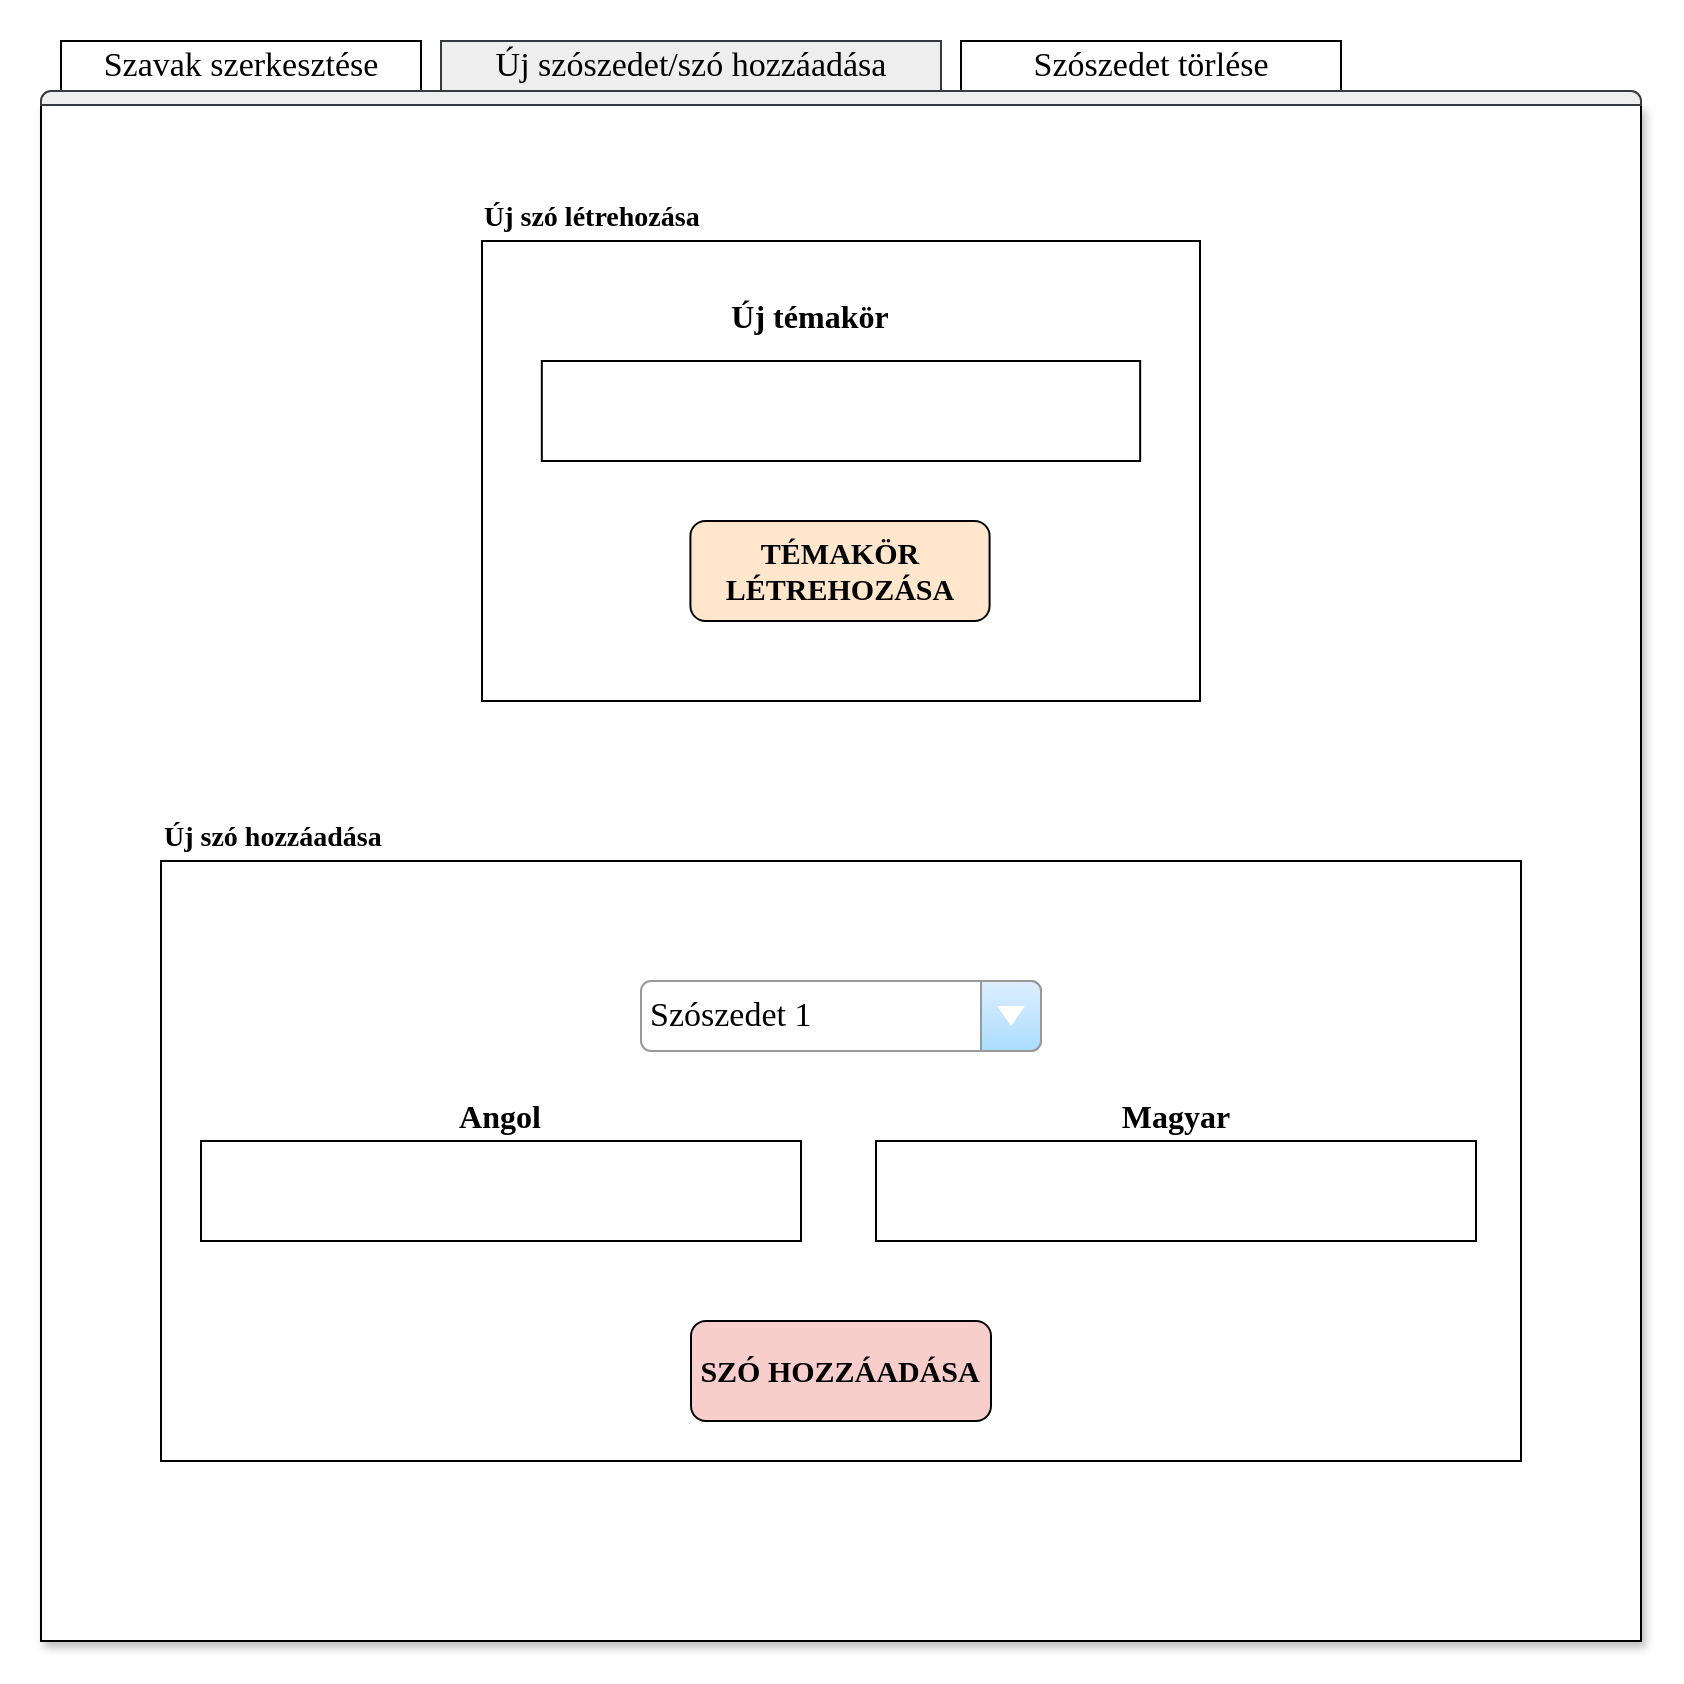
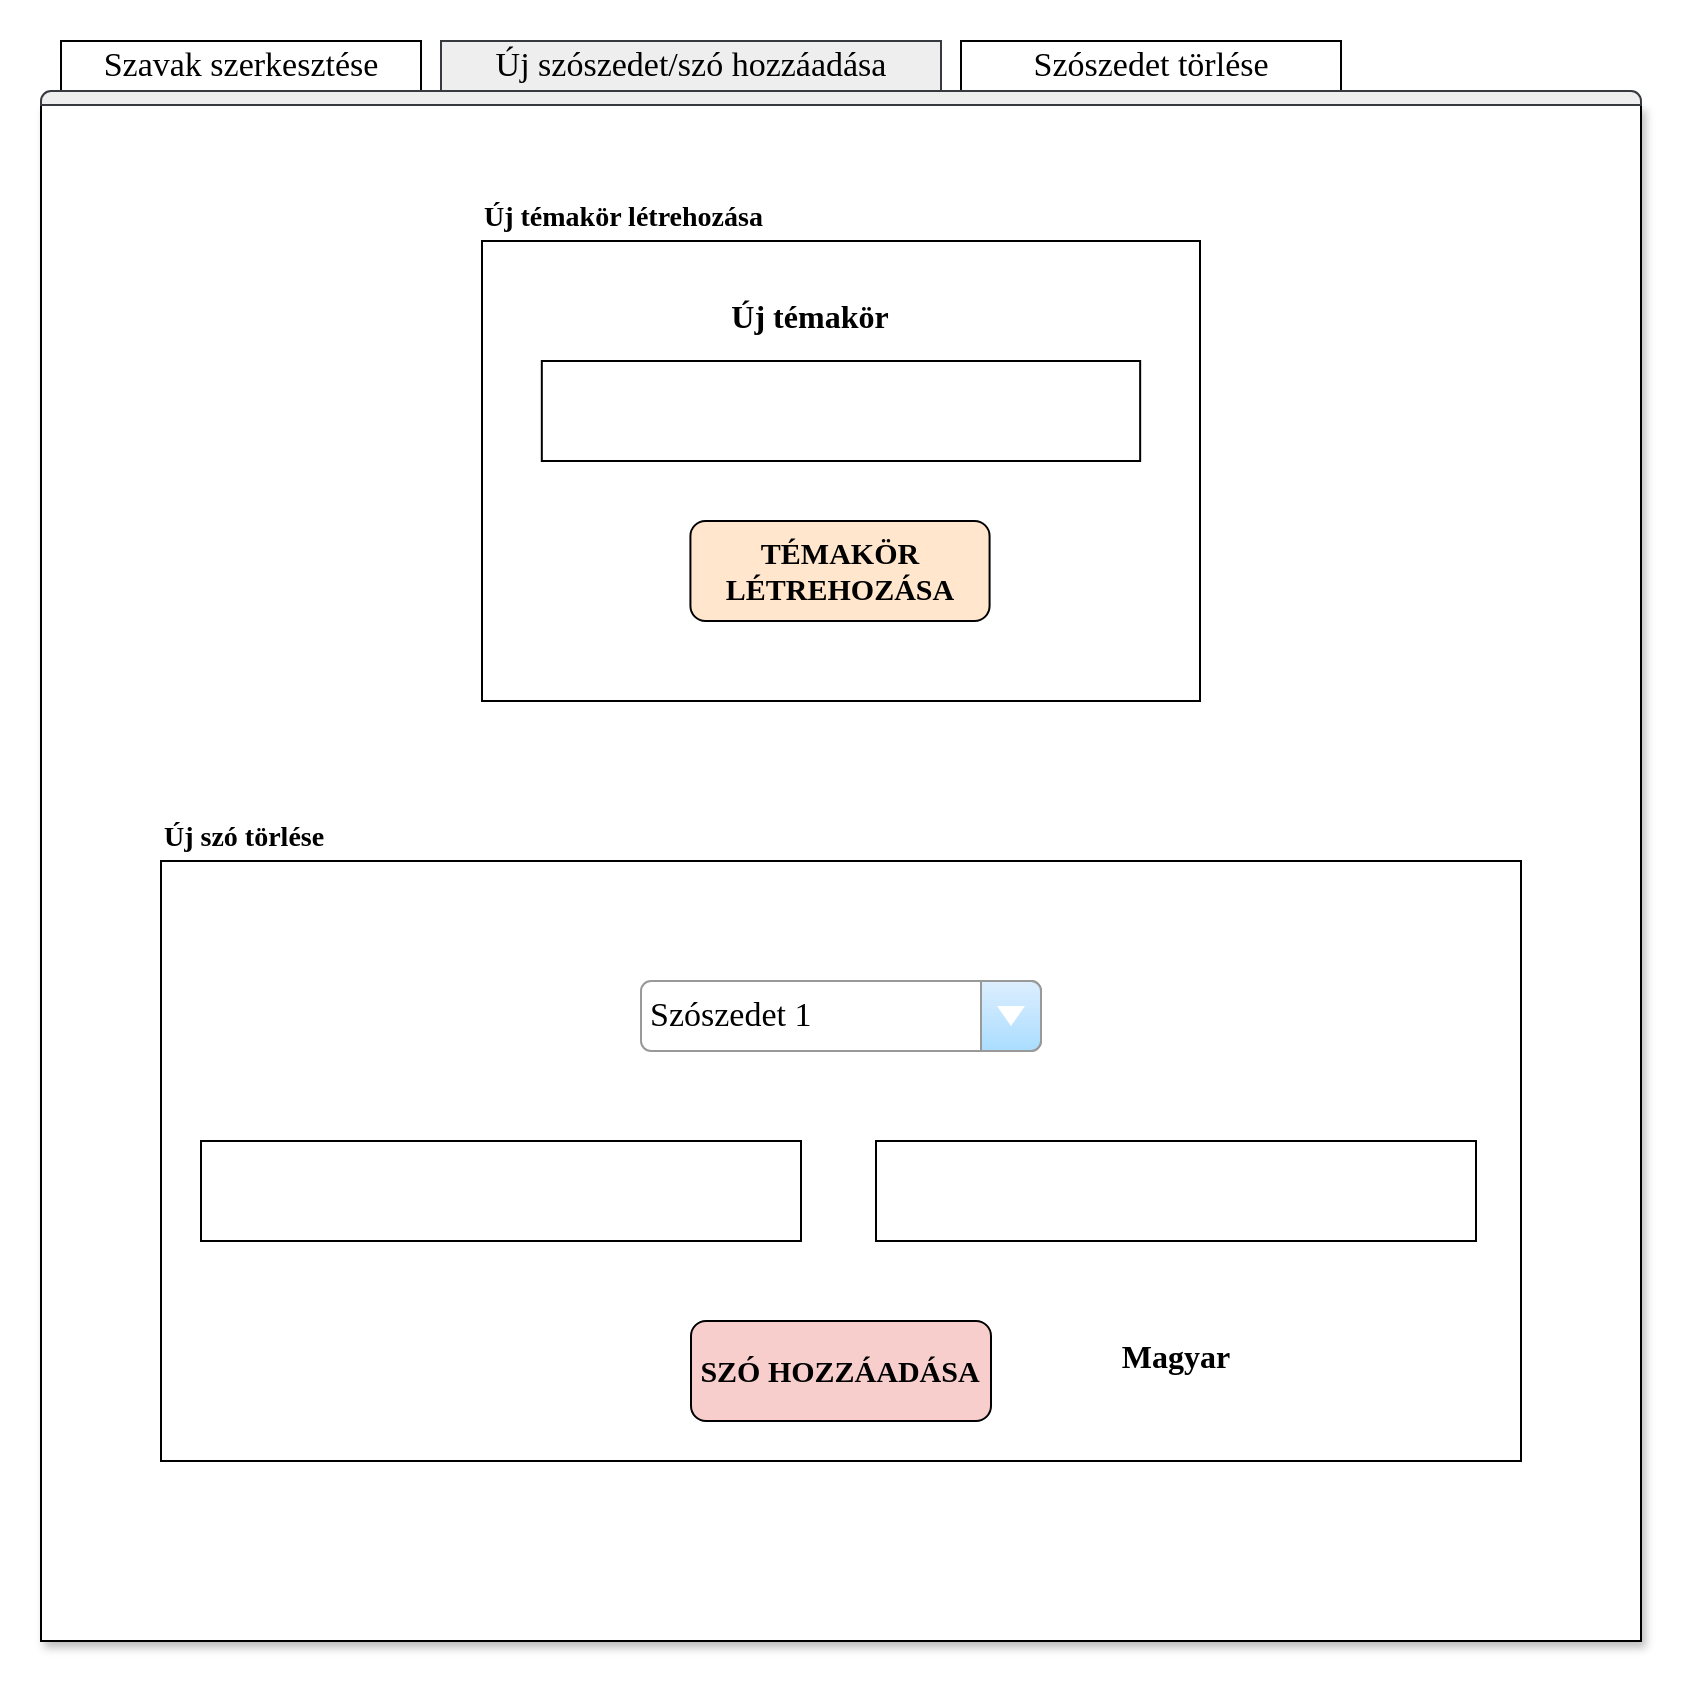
  <mxCell id="0" />
  <mxCell id="1" parent="0" />
  <mxCell id="2" value="" style="strokeWidth=1;shadow=1;dashed=0;align=center;html=1;shape=mxgraph.mockup.containers.marginRect2;rectMarginTop=32;whiteSpace=wrap;fontFamily=Comic Sans MS;verticalAlign=middle;fontSize=14;" parent="1" vertex="1"><mxGeometry x="20" y="20" width="800" height="800" as="geometry" /></mxCell>
  <mxCell id="3" value="Szavak szerkesztése" style="strokeWidth=1;shadow=0;dashed=0;align=center;html=1;shape=mxgraph.mockup.containers.rrect;rSize=0;fontSize=17;fontFamily=Comic Sans MS;" parent="2" vertex="1"><mxGeometry width="180" height="25" relative="1" as="geometry"><mxPoint x="10" as="offset" /></mxGeometry></mxCell>
  <mxCell id="4" value="Új szószedet/szó hozzáadása" style="strokeWidth=1;shadow=0;dashed=0;align=center;html=1;shape=mxgraph.mockup.containers.rrect;rSize=0;fontSize=17;fontFamily=Comic Sans MS;fillColor=#eeeeee;strokeColor=#36393d;" parent="2" vertex="1"><mxGeometry width="250" height="25" relative="1" as="geometry"><mxPoint x="200" as="offset" /></mxGeometry></mxCell>
  <mxCell id="5" value="Szószedet törlése" style="strokeWidth=1;shadow=0;dashed=0;align=center;html=1;shape=mxgraph.mockup.containers.rrect;rSize=0;fontSize=17;gradientColor=none;fontFamily=Comic Sans MS;" parent="2" vertex="1"><mxGeometry width="190" height="25" relative="1" as="geometry"><mxPoint x="460" as="offset" /></mxGeometry></mxCell>
  <mxCell id="6" value="" style="strokeWidth=1;shadow=0;dashed=0;align=center;html=1;shape=mxgraph.mockup.containers.topButton;rSize=5;resizeWidth=1;movable=0;deletable=1;fillColor=#eeeeee;strokeColor=#36393d;" parent="2" vertex="1"><mxGeometry width="800" height="7" relative="1" as="geometry"><mxPoint y="25" as="offset" /></mxGeometry></mxCell>
  <mxCell id="7" style="edgeStyle=orthogonalEdgeStyle;rounded=0;orthogonalLoop=1;jettySize=auto;html=1;exitX=0.5;exitY=1;exitDx=0;exitDy=0;" parent="2" edge="1"><mxGeometry relative="1" as="geometry"><mxPoint x="581" y="316.832" as="sourcePoint" /><mxPoint x="581" y="316.832" as="targetPoint" /></mxGeometry></mxCell>
  <mxCell id="8" style="edgeStyle=orthogonalEdgeStyle;rounded=0;orthogonalLoop=1;jettySize=auto;html=1;exitX=0.5;exitY=1;exitDx=0;exitDy=0;" parent="2" edge="1"><mxGeometry relative="1" as="geometry"><mxPoint x="581" y="277.228" as="sourcePoint" /><mxPoint x="581" y="277.228" as="targetPoint" /></mxGeometry></mxCell>
  <mxCell id="9" value="" style="group" parent="2" vertex="1" connectable="0"><mxGeometry x="219.5" y="70" width="360" height="260" as="geometry" /></mxCell>
- <mxCell id="10" value="Új szó létrehozása" style="text;html=1;strokeColor=none;fillColor=none;align=left;verticalAlign=bottom;whiteSpace=wrap;rounded=0;fontFamily=Comic Sans MS;fontStyle=1;fontSize=14;" parent="9" vertex="1"><mxGeometry width="189.474" height="30" as="geometry" /></mxCell>
+ <mxCell id="10" value="Új témakör létrehozása" style="text;html=1;strokeColor=none;fillColor=none;align=left;verticalAlign=bottom;whiteSpace=wrap;rounded=0;fontFamily=Comic Sans MS;fontStyle=1;fontSize=14;" parent="9" vertex="1"><mxGeometry width="189.474" height="30" as="geometry" /></mxCell>
  <mxCell id="11" value="" style="whiteSpace=wrap;html=1;rounded=0;fontFamily=Comic Sans MS;fillColor=none;strokeWidth=1;glass=0;" parent="9" vertex="1"><mxGeometry x="0.997" y="30" width="359.003" height="230" as="geometry" /></mxCell>
  <mxCell id="12" value="" style="rounded=0;whiteSpace=wrap;html=1;" parent="9" vertex="1"><mxGeometry x="30.914" y="90" width="299.169" height="50" as="geometry" /></mxCell>
  <mxCell id="13" value="Új témakör" style="text;html=1;strokeColor=none;fillColor=none;align=center;verticalAlign=bottom;whiteSpace=wrap;rounded=0;fontFamily=Comic Sans MS;fontStyle=1;fontSize=16;" parent="9" vertex="1"><mxGeometry x="100.679" y="50" width="129.64" height="30" as="geometry" /></mxCell>
  <mxCell id="14" value="TÉMAKÖR LÉTREHOZÁSA" style="rounded=1;whiteSpace=wrap;html=1;fontFamily=Comic Sans MS;fontStyle=1;fontSize=15;fillColor=#ffe6cc;" parent="9" vertex="1"><mxGeometry x="105.208" y="170" width="149.584" height="50" as="geometry" /></mxCell>
  <mxCell id="15" style="edgeStyle=orthogonalEdgeStyle;rounded=0;orthogonalLoop=1;jettySize=auto;html=1;exitX=0.5;exitY=1;exitDx=0;exitDy=0;" parent="9" source="13" target="13" edge="1"><mxGeometry relative="1" as="geometry" /></mxCell>
  <mxCell id="16" value="" style="group" parent="2" vertex="1" connectable="0"><mxGeometry x="60" y="380" width="680" height="330" as="geometry" /></mxCell>
  <mxCell id="17" value="" style="whiteSpace=wrap;html=1;rounded=0;fontFamily=Comic Sans MS;fillColor=none;strokeWidth=1;glass=0;" parent="16" vertex="1"><mxGeometry y="30" width="680" height="300" as="geometry" /></mxCell>
  <mxCell id="18" value="Szószedet 1" style="strokeWidth=1;shadow=0;dashed=0;align=center;html=1;shape=mxgraph.mockup.forms.comboBox;strokeColor=#999999;fillColor=#ddeeff;align=left;fillColor2=#aaddff;mainText=;fontColor=#000000;fontSize=17;spacingLeft=3;fontFamily=Comic Sans MS;" parent="16" vertex="1"><mxGeometry x="240" y="90" width="200" height="35" as="geometry" /></mxCell>
- <mxCell id="19" value="Új szó hozzáadása" style="text;html=1;strokeColor=none;fillColor=none;align=left;verticalAlign=bottom;whiteSpace=wrap;rounded=0;fontFamily=Comic Sans MS;fontStyle=1;fontSize=14;" parent="16" vertex="1"><mxGeometry width="150" height="30" as="geometry" /></mxCell>
+ <mxCell id="19" value="Új szó törlése" style="text;html=1;strokeColor=none;fillColor=none;align=left;verticalAlign=bottom;whiteSpace=wrap;rounded=0;fontFamily=Comic Sans MS;fontStyle=1;fontSize=14;" parent="16" vertex="1"><mxGeometry width="150" height="30" as="geometry" /></mxCell>
  <mxCell id="20" value="" style="rounded=0;whiteSpace=wrap;html=1;" parent="16" vertex="1"><mxGeometry x="20" y="170" width="300" height="50" as="geometry" /></mxCell>
  <mxCell id="21" value="" style="rounded=0;whiteSpace=wrap;html=1;" parent="16" vertex="1"><mxGeometry x="357.5" y="170" width="300" height="50" as="geometry" /></mxCell>
- <mxCell id="22" value="Angol" style="text;html=1;strokeColor=none;fillColor=none;align=center;verticalAlign=bottom;whiteSpace=wrap;rounded=0;fontFamily=Comic Sans MS;fontStyle=1;fontSize=16;" parent="16" vertex="1"><mxGeometry x="105" y="140" width="130" height="30" as="geometry" /></mxCell>
- <mxCell id="23" value="Magyar" style="text;html=1;strokeColor=none;fillColor=none;align=center;verticalAlign=bottom;whiteSpace=wrap;rounded=0;fontFamily=Comic Sans MS;fontStyle=1;fontSize=16;" parent="16" vertex="1"><mxGeometry x="442.5" y="140" width="130" height="30" as="geometry" /></mxCell>
+ <mxCell id="23" value="Magyar" style="text;html=1;strokeColor=none;fillColor=none;align=center;verticalAlign=bottom;whiteSpace=wrap;rounded=0;fontFamily=Comic Sans MS;fontStyle=1;fontSize=16;" parent="16" vertex="1"><mxGeometry x="442.5" y="260" width="130" height="30" as="geometry" /></mxCell>
  <mxCell id="24" value="SZÓ HOZZÁADÁSA" style="rounded=1;whiteSpace=wrap;html=1;fontFamily=Comic Sans MS;fontStyle=1;fontSize=15;fillColor=#f8cecc;" parent="16" vertex="1"><mxGeometry x="265" y="260" width="150" height="50" as="geometry" /></mxCell>
  <mxCell id="25" style="edgeStyle=orthogonalEdgeStyle;rounded=0;orthogonalLoop=1;jettySize=auto;html=1;exitX=0.5;exitY=1;exitDx=0;exitDy=0;" parent="16" source="21" target="21" edge="1"><mxGeometry relative="1" as="geometry" /></mxCell>
  <mxCell id="26" style="edgeStyle=orthogonalEdgeStyle;rounded=0;orthogonalLoop=1;jettySize=auto;html=1;exitX=0.5;exitY=1;exitDx=0;exitDy=0;" parent="16" source="23" target="23" edge="1"><mxGeometry relative="1" as="geometry" /></mxCell>
